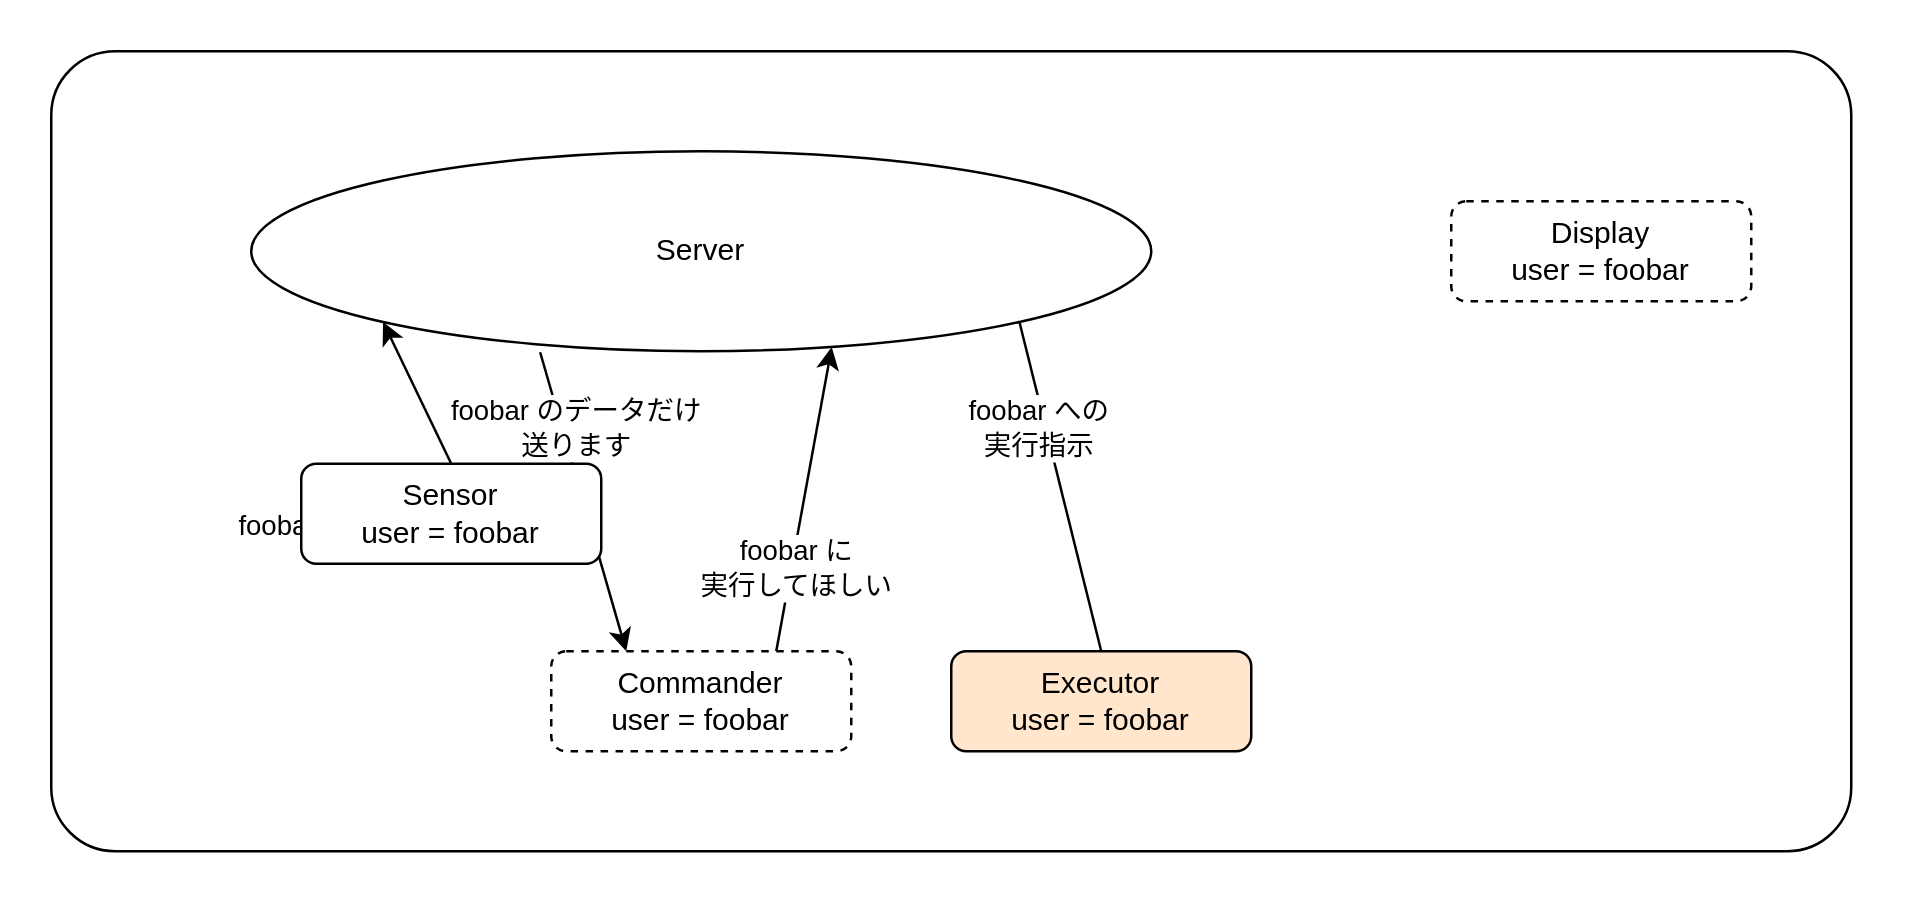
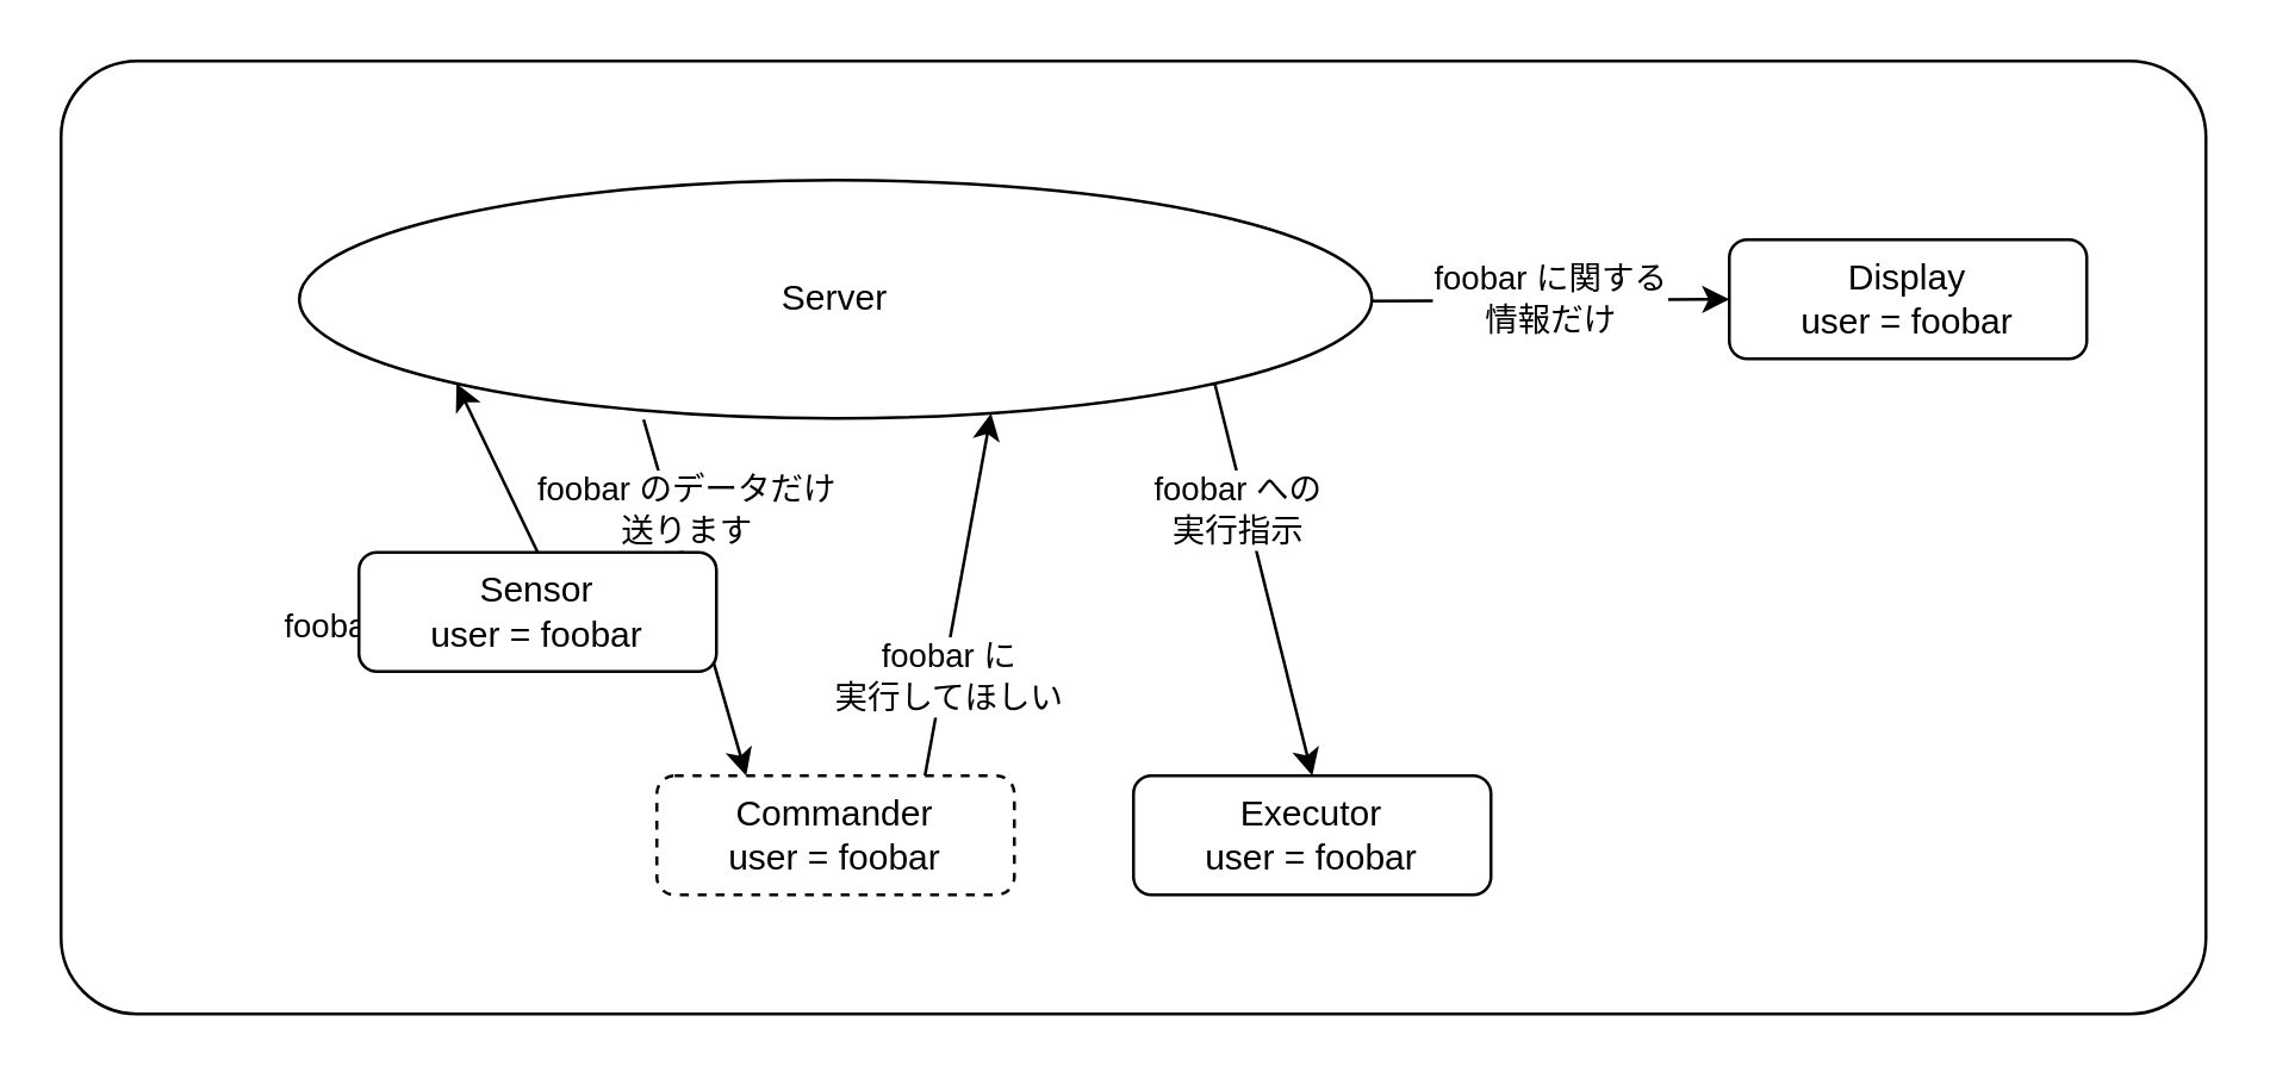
  <mxCell id="0" />
  <mxCell id="1" parent="0" />
  <mxCell id="2" value="" style="rounded=1;whiteSpace=wrap;html=1;arcSize=8;" vertex="1" parent="1"><mxGeometry width="720" height="320" as="geometry" x="20" y="20" /></mxCell>
  <mxCell id="3" style="edgeStyle=none;html=1;entryX=0.25;entryY=0;entryDx=0;entryDy=0;exitX=0.321;exitY=1.005;exitDx=0;exitDy=0;exitPerimeter=0;" edge="1" parent="1" source="8" target="14"><mxGeometry relative="1" as="geometry" /></mxCell>
  <mxCell id="4" value="foobar のデータだけ&lt;br&gt;送ります" style="edgeLabel;html=1;align=center;verticalAlign=middle;resizable=0;points=[];" vertex="1" connectable="0" parent="3"><mxGeometry x="-0.193" relative="1" as="geometry"><mxPoint y="-18" as="offset" /></mxGeometry></mxCell>
- <mxCell id="5" style="edgeStyle=none;html=1;exitX=1;exitY=1;exitDx=0;exitDy=0;entryX=0.5;entryY=0;entryDx=0;entryDy=0;endArrow=none;" edge="1" parent="1" source="8" target="15"><mxGeometry relative="1" as="geometry" /></mxCell>
+ <mxCell id="5" style="edgeStyle=none;html=1;exitX=1;exitY=1;exitDx=0;exitDy=0;entryX=0.5;entryY=0;entryDx=0;entryDy=0;" edge="1" parent="1" source="8" target="15"><mxGeometry relative="1" as="geometry" /></mxCell>
  <mxCell id="6" value="foobar への&lt;br&gt;実行指示" style="edgeLabel;html=1;align=center;verticalAlign=middle;resizable=0;points=[];" vertex="1" connectable="0" parent="5"><mxGeometry x="-0.533" relative="1" as="geometry"><mxPoint y="11" as="offset" /></mxGeometry></mxCell>
+ <mxCell id="7" value="foobar に関する&lt;br&gt;情報だけ" style="edgeStyle=none;html=1;entryX=0;entryY=0.5;entryDx=0;entryDy=0;" edge="1" parent="1" source="8" target="16"><mxGeometry relative="1" as="geometry" /></mxCell>
  <mxCell id="8" value="Server" style="ellipse;whiteSpace=wrap;html=1;" vertex="1" parent="1"><mxGeometry x="100" y="60" width="360" height="80" as="geometry" /></mxCell>
  <mxCell id="9" style="edgeStyle=none;html=1;exitX=0.5;exitY=0;exitDx=0;exitDy=0;entryX=0;entryY=1;entryDx=0;entryDy=0;" edge="1" parent="1" source="11" target="8"><mxGeometry relative="1" as="geometry" /></mxCell>
  <mxCell id="10" value="foobar のデータです" style="edgeLabel;html=1;align=center;verticalAlign=middle;resizable=0;points=[];" vertex="1" connectable="0" parent="9"><mxGeometry x="0.187" y="-1" relative="1" as="geometry"><mxPoint x="-20" y="58" as="offset" /></mxGeometry></mxCell>
  <mxCell id="11" value="Sensor&lt;br&gt;user = foobar" style="rounded=1;whiteSpace=wrap;html=1;" vertex="1" parent="1"><mxGeometry x="120" y="185" width="120" height="40" as="geometry" /></mxCell>
  <mxCell id="12" style="edgeStyle=none;html=1;exitX=0.75;exitY=0;exitDx=0;exitDy=0;entryX=0.645;entryY=0.979;entryDx=0;entryDy=0;entryPerimeter=0;" edge="1" parent="1" source="14" target="8"><mxGeometry relative="1" as="geometry" /></mxCell>
  <mxCell id="13" value="foobar に&lt;br&gt;実行してほしい" style="edgeLabel;html=1;align=center;verticalAlign=middle;resizable=0;points=[];" vertex="1" connectable="0" parent="12"><mxGeometry x="-0.457" y="-1" relative="1" as="geometry"><mxPoint as="offset" /></mxGeometry></mxCell>
  <mxCell id="14" value="Commander&lt;br&gt;user = foobar" style="rounded=1;whiteSpace=wrap;html=1;dashed=1;" vertex="1" parent="1"><mxGeometry x="220" y="260" width="120" height="40" as="geometry" /></mxCell>
- <mxCell id="15" value="Executor&lt;br&gt;user = foobar" style="rounded=1;whiteSpace=wrap;html=1;fillColor=#ffe6cc;" vertex="1" parent="1"><mxGeometry x="380" y="260" width="120" height="40" as="geometry" /></mxCell>
- <mxCell id="16" value="Display&lt;br&gt;user = foobar" style="rounded=1;whiteSpace=wrap;html=1;dashed=1;" vertex="1" parent="1"><mxGeometry x="580" y="80" width="120" height="40" as="geometry" /></mxCell>
+ <mxCell id="15" value="Executor&lt;br&gt;user = foobar" style="rounded=1;whiteSpace=wrap;html=1;" vertex="1" parent="1"><mxGeometry x="380" y="260" width="120" height="40" as="geometry" /></mxCell>
+ <mxCell id="16" value="Display&lt;br&gt;user = foobar" style="rounded=1;whiteSpace=wrap;html=1;" vertex="1" parent="1"><mxGeometry x="580" y="80" width="120" height="40" as="geometry" /></mxCell>
